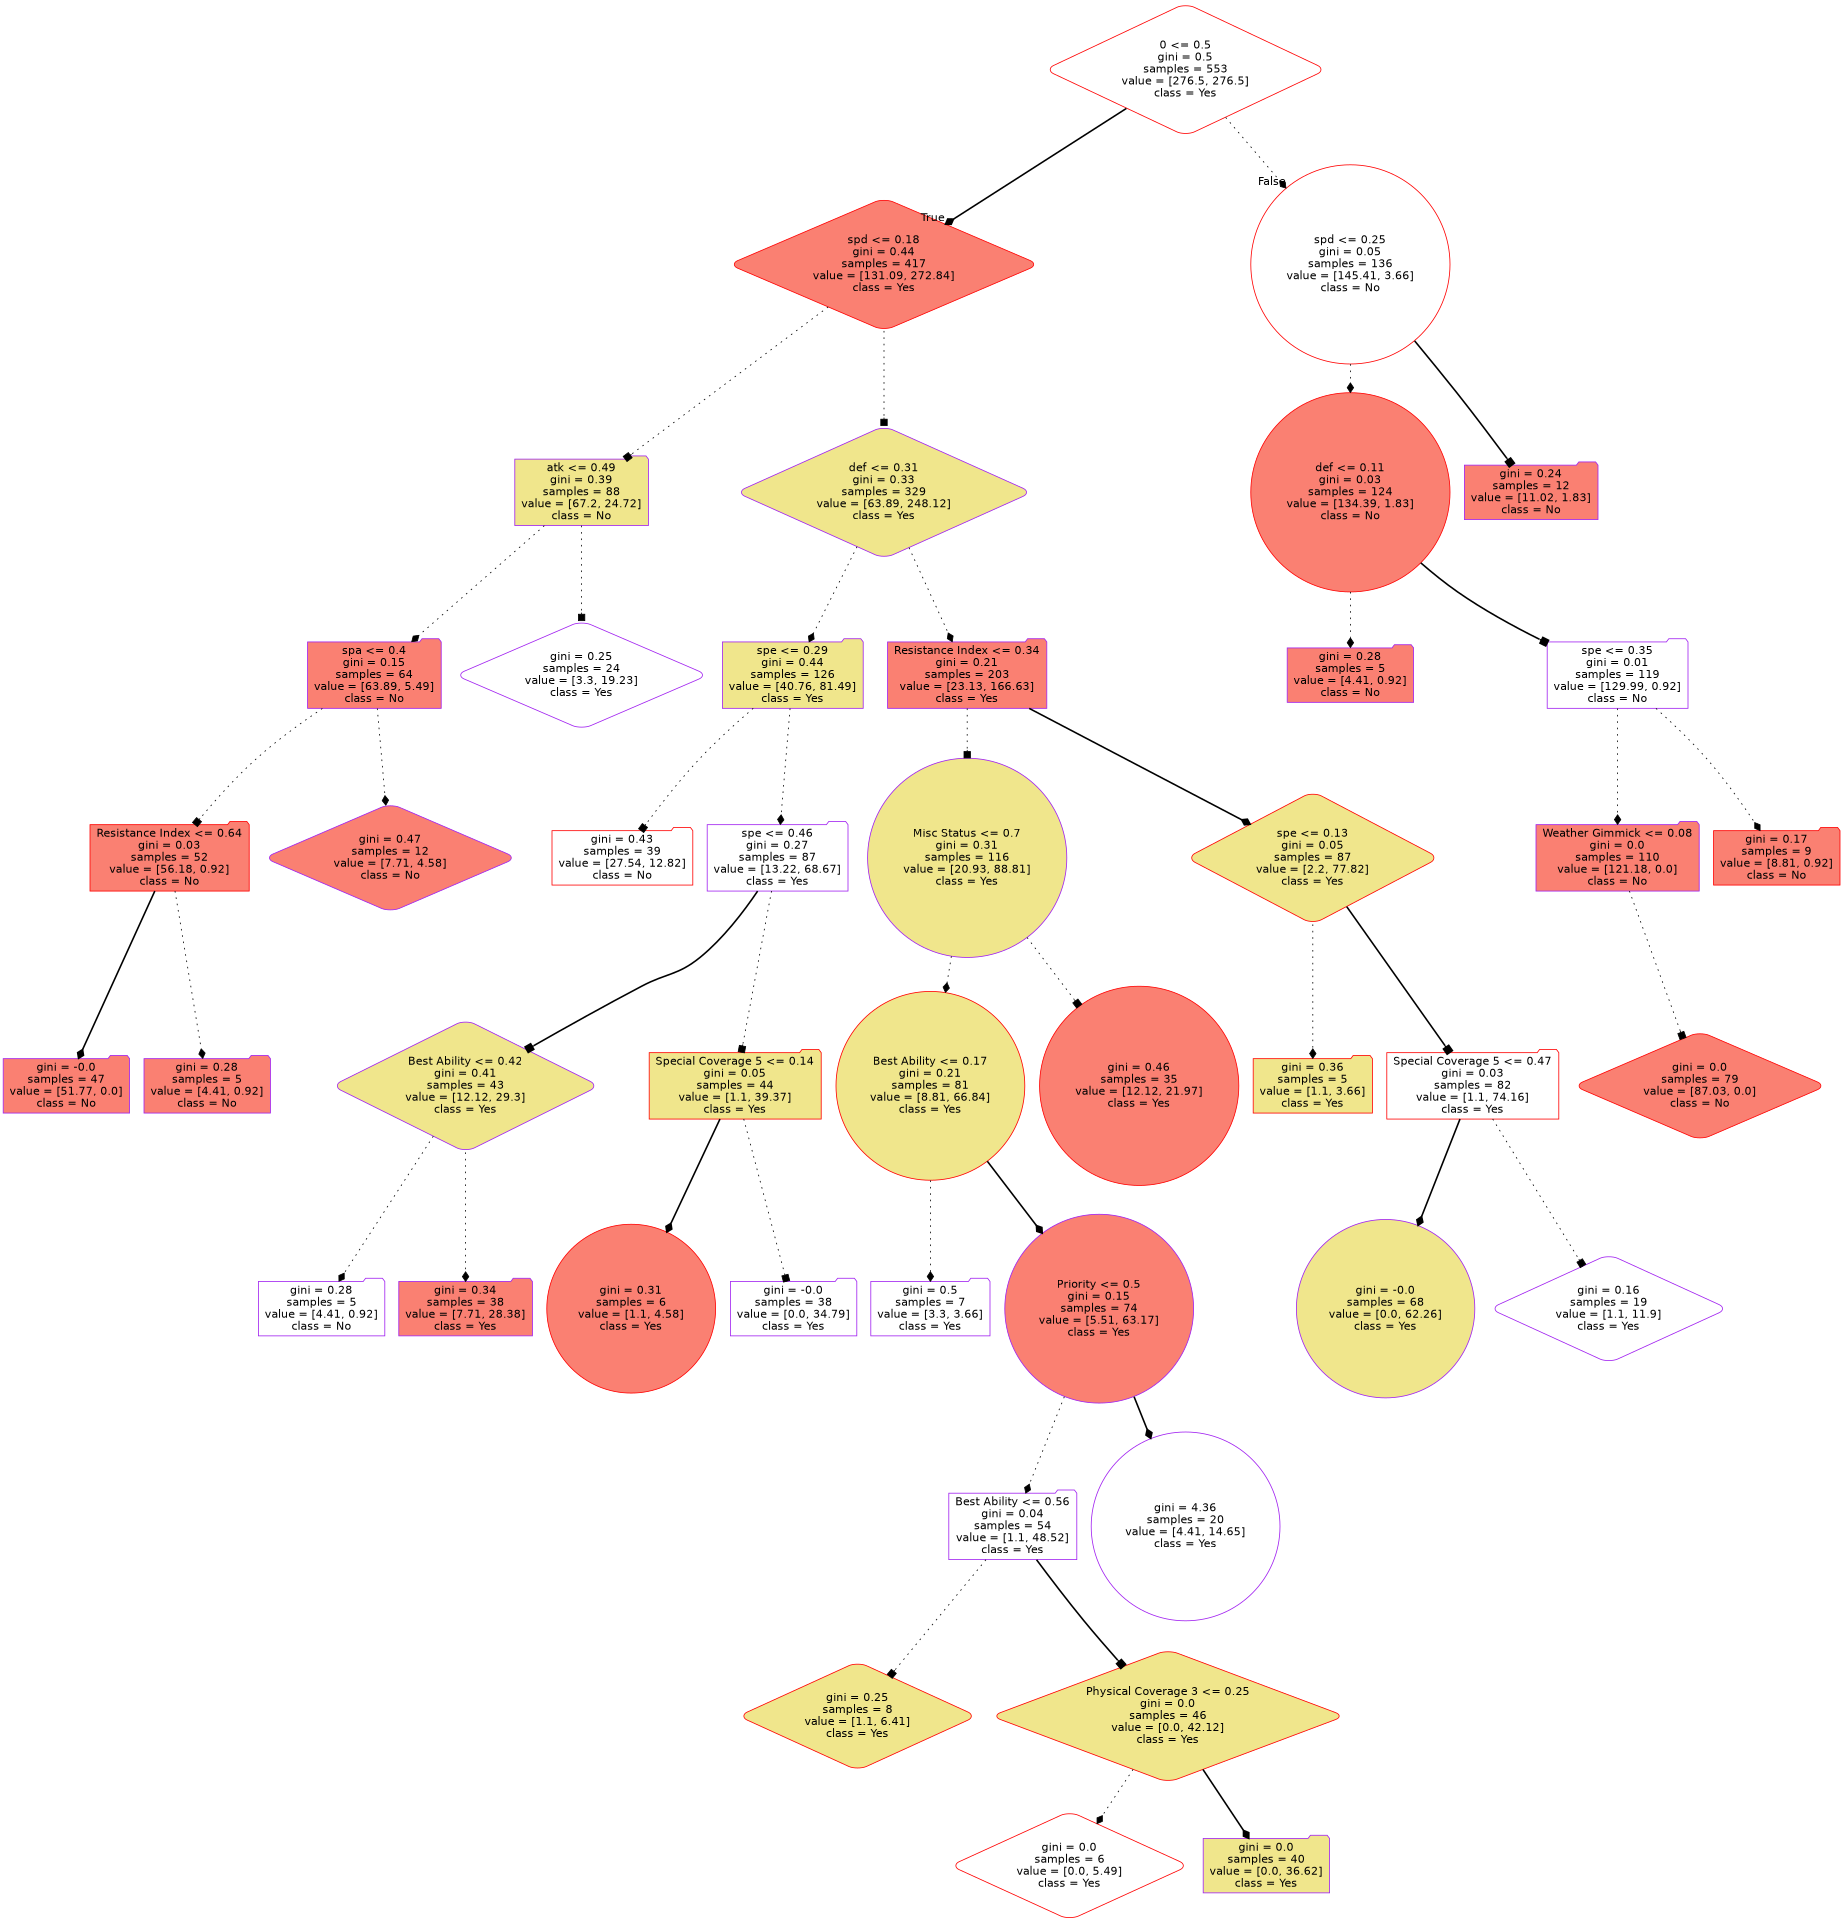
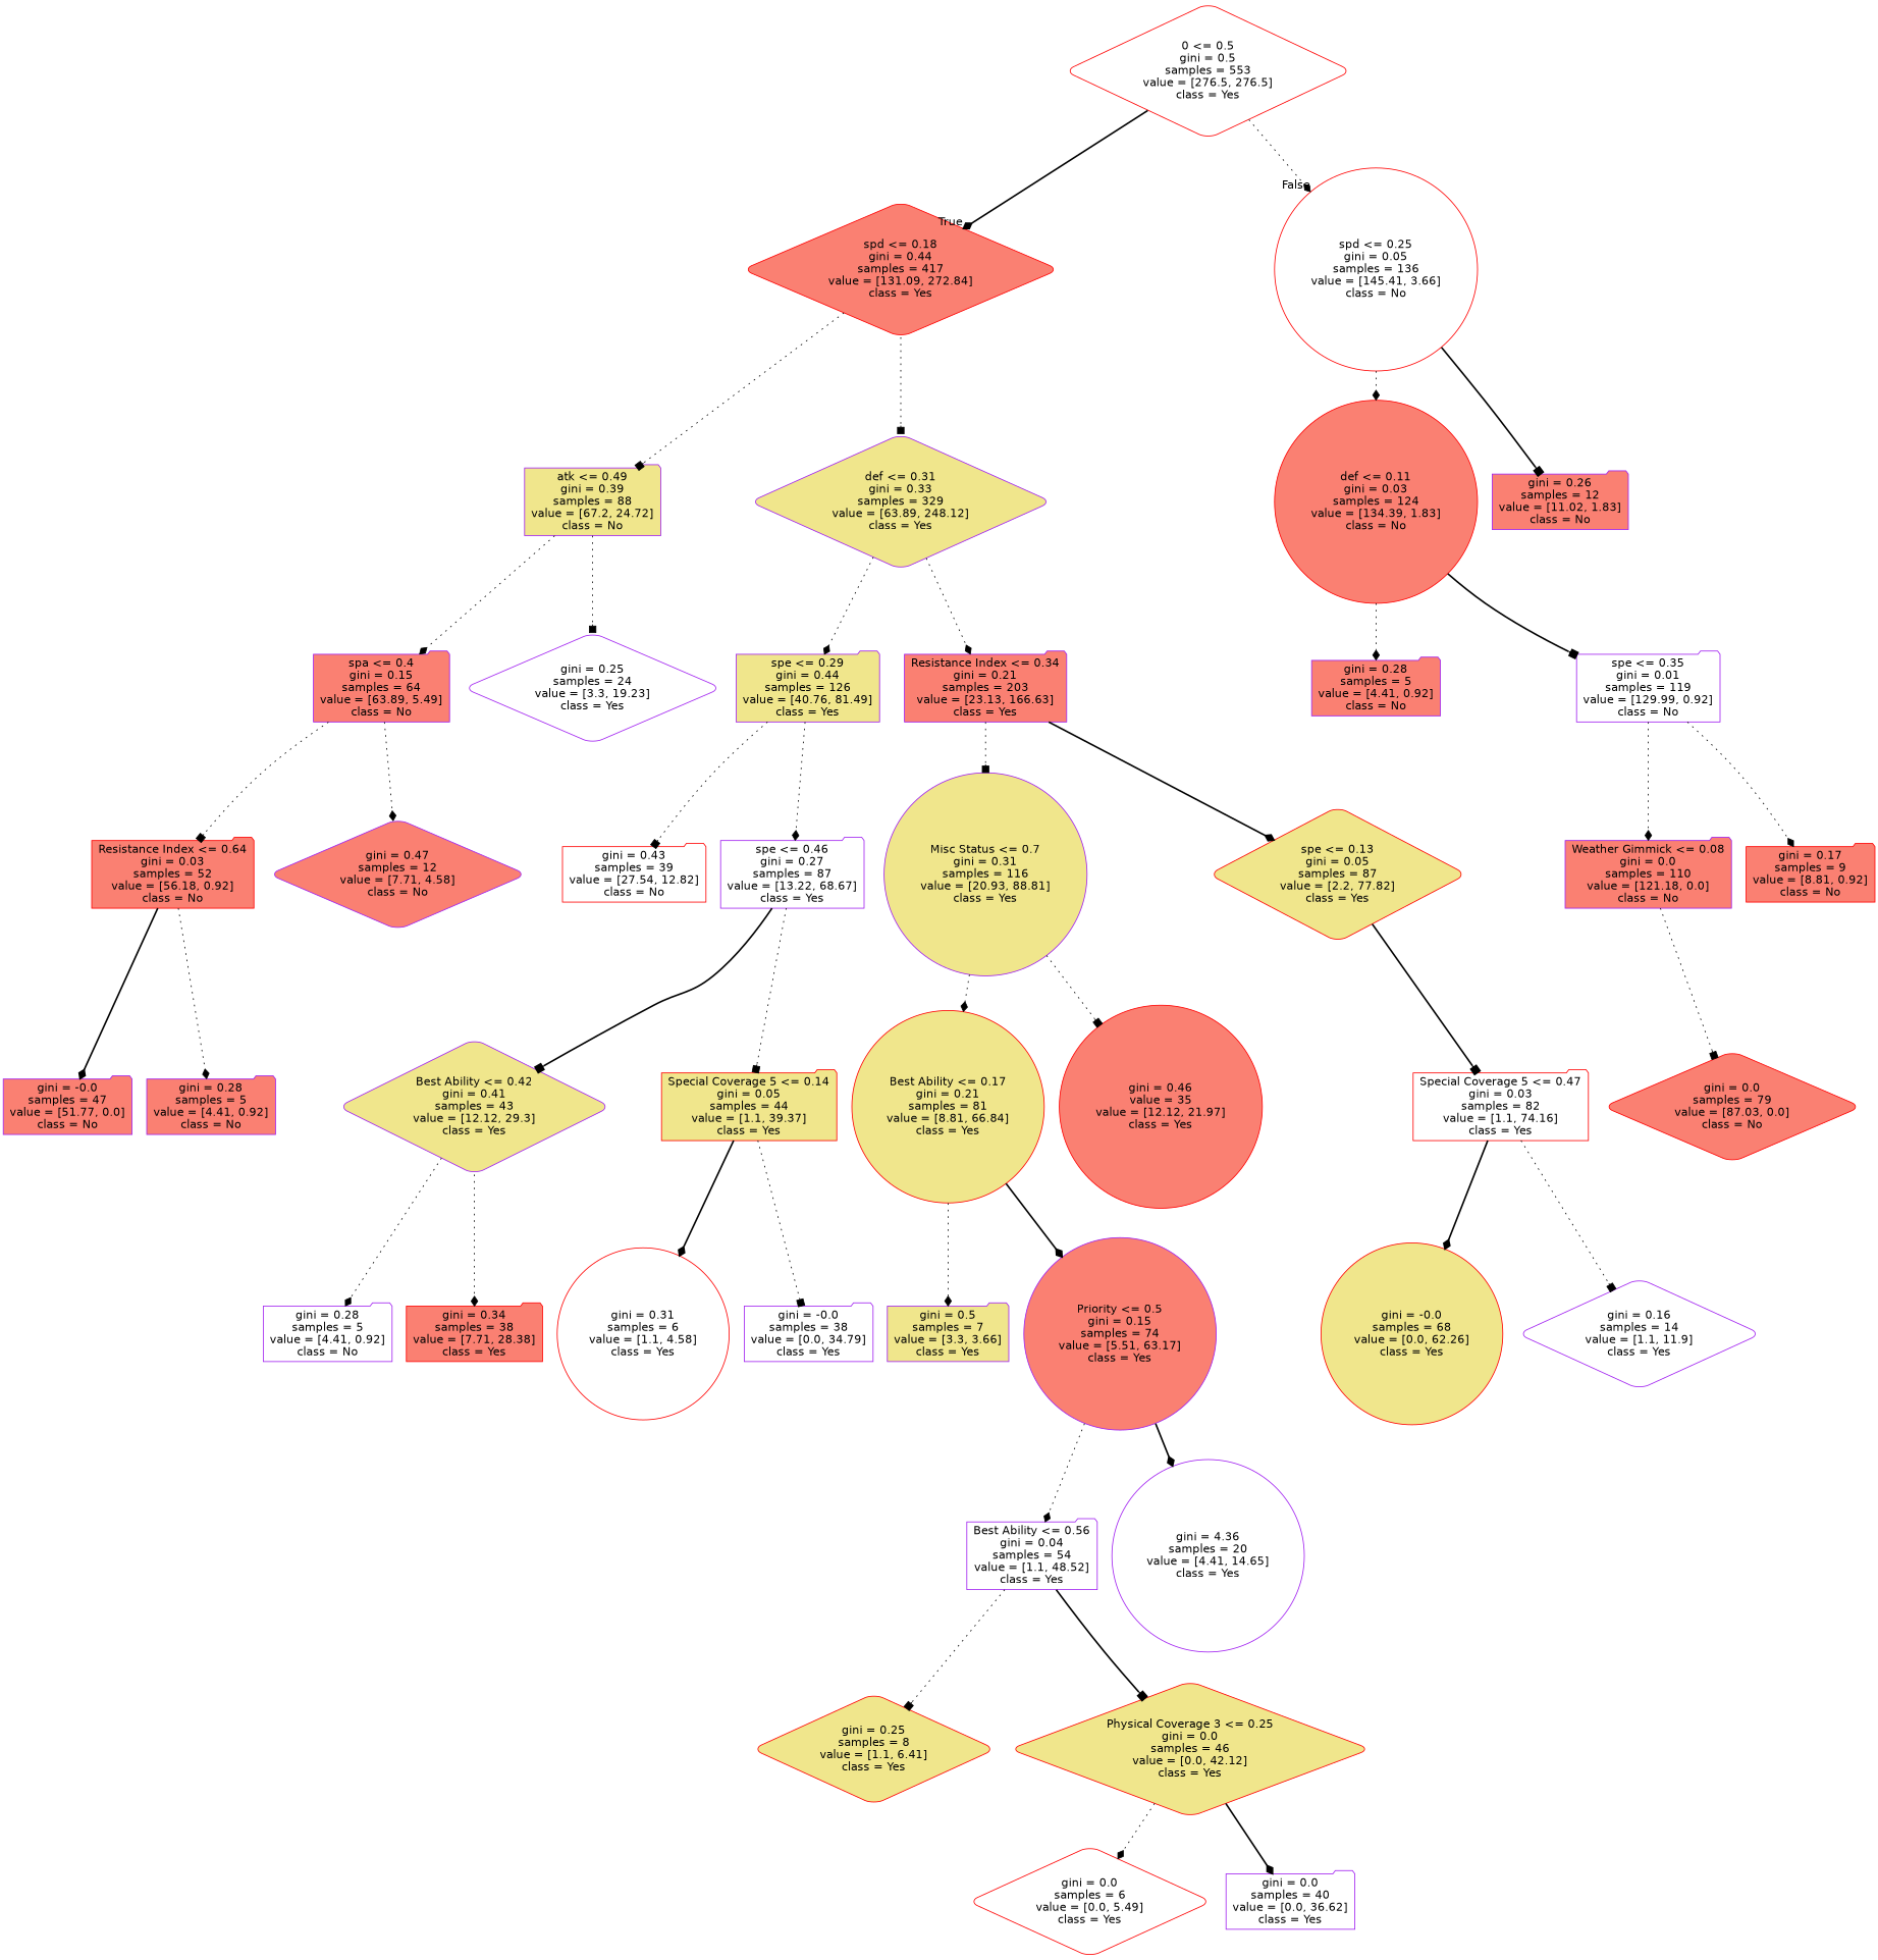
  digraph {
    node [color=purple fillcolor=salmon fontname=helvetica shape=folder style="filled, rounded"]
    edge [arrowhead=diamond fontname=helvetica style=dotted]
    n1 [color=red fillcolor=white label="0 <= 0.5\ngini = 0.5\nsamples = 553\nvalue = [276.5, 276.5]\nclass = Yes" shape=diamond]
    n2 [color=red label="spd <= 0.18\ngini = 0.44\nsamples = 417\nvalue = [131.09, 272.84]\nclass = Yes" shape=diamond]
    n3 [color=red fillcolor=white label="spd <= 0.25\ngini = 0.05\nsamples = 136\nvalue = [145.41, 3.66]\nclass = No" shape=circle]
    n4 [fillcolor=khaki label="atk <= 0.49\ngini = 0.39\nsamples = 88\nvalue = [67.2, 24.72]\nclass = No"]
    n5 [fillcolor=khaki label="def <= 0.31\ngini = 0.33\nsamples = 329\nvalue = [63.89, 248.12]\nclass = Yes" shape=diamond]
    n6 [color=red label="def <= 0.11\ngini = 0.03\nsamples = 124\nvalue = [134.39, 1.83]\nclass = No" shape=circle]
-   n7 [label="gini = 0.24\nsamples = 12\nvalue = [11.02, 1.83]\nclass = No"]
+   n7 [label="gini = 0.26\nsamples = 12\nvalue = [11.02, 1.83]\nclass = No"]
    n8 [label="spa <= 0.4\ngini = 0.15\nsamples = 64\nvalue = [63.89, 5.49]\nclass = No"]
    n9 [fillcolor=white label="gini = 0.25\nsamples = 24\nvalue = [3.3, 19.23]\nclass = Yes" shape=diamond]
    n10 [fillcolor=khaki label="spe <= 0.29\ngini = 0.44\nsamples = 126\nvalue = [40.76, 81.49]\nclass = Yes"]
    n11 [label="Resistance Index <= 0.34\ngini = 0.21\nsamples = 203\nvalue = [23.13, 166.63]\nclass = Yes"]
    n12 [color=red label="Resistance Index <= 0.64\ngini = 0.03\nsamples = 52\nvalue = [56.18, 0.92]\nclass = No"]
    n13 [label="gini = 0.47\nsamples = 12\nvalue = [7.71, 4.58]\nclass = No" shape=diamond]
    n14 [label="gini = -0.0\nsamples = 47\nvalue = [51.77, 0.0]\nclass = No"]
    n15 [label="gini = 0.28\nsamples = 5\nvalue = [4.41, 0.92]\nclass = No"]
    n16 [color=red fillcolor=white label="gini = 0.43\nsamples = 39\nvalue = [27.54, 12.82]\nclass = No"]
    n17 [fillcolor=white label="spe <= 0.46\ngini = 0.27\nsamples = 87\nvalue = [13.22, 68.67]\nclass = Yes"]
    n18 [fillcolor=khaki label="Misc Status <= 0.7\ngini = 0.31\nsamples = 116\nvalue = [20.93, 88.81]\nclass = Yes" shape=circle]
    n19 [color=red fillcolor=khaki label="spe <= 0.13\ngini = 0.05\nsamples = 87\nvalue = [2.2, 77.82]\nclass = Yes" shape=diamond]
    n20 [fillcolor=khaki label="Best Ability <= 0.42\ngini = 0.41\nsamples = 43\nvalue = [12.12, 29.3]\nclass = Yes" shape=diamond]
    n21 [color=red fillcolor=khaki label="Special Coverage 5 <= 0.14\ngini = 0.05\nsamples = 44\nvalue = [1.1, 39.37]\nclass = Yes"]
    n22 [fillcolor=white label="gini = 0.28\nsamples = 5\nvalue = [4.41, 0.92]\nclass = No"]
-   n23 [label="gini = 0.34\nsamples = 38\nvalue = [7.71, 28.38]\nclass = Yes"]
-   n24 [color=red label="gini = 0.31\nsamples = 6\nvalue = [1.1, 4.58]\nclass = Yes" shape=circle]
+   n23 [color=red label="gini = 0.34\nsamples = 38\nvalue = [7.71, 28.38]\nclass = Yes"]
+   n24 [color=red fillcolor=white label="gini = 0.31\nsamples = 6\nvalue = [1.1, 4.58]\nclass = Yes" shape=circle]
    n25 [fillcolor=white label="gini = -0.0\nsamples = 38\nvalue = [0.0, 34.79]\nclass = Yes"]
    n26 [color=red fillcolor=khaki label="Best Ability <= 0.17\ngini = 0.21\nsamples = 81\nvalue = [8.81, 66.84]\nclass = Yes" shape=circle]
-   n27 [color=red label="gini = 0.46\nsamples = 35\nvalue = [12.12, 21.97]\nclass = Yes" shape=circle]
-   n28 [color=red fillcolor=khaki label="gini = 0.36\nsamples = 5\nvalue = [1.1, 3.66]\nclass = Yes"]
+   n27 [color=red label="gini = 0.46\nvalue = 35\nvalue = [12.12, 21.97]\nclass = Yes" shape=circle]
    n29 [color=red fillcolor=white label="Special Coverage 5 <= 0.47\ngini = 0.03\nsamples = 82\nvalue = [1.1, 74.16]\nclass = Yes"]
-   n30 [fillcolor=white label="gini = 0.5\nsamples = 7\nvalue = [3.3, 3.66]\nclass = Yes"]
+   n30 [fillcolor=khaki label="gini = 0.5\nsamples = 7\nvalue = [3.3, 3.66]\nclass = Yes"]
    n31 [label="Priority <= 0.5\ngini = 0.15\nsamples = 74\nvalue = [5.51, 63.17]\nclass = Yes" shape=circle]
    n32 [fillcolor=white label="Best Ability <= 0.56\ngini = 0.04\nsamples = 54\nvalue = [1.1, 48.52]\nclass = Yes"]
    n33 [fillcolor=white label="gini = 4.36\nsamples = 20\nvalue = [4.41, 14.65]\nclass = Yes" shape=circle]
    n34 [color=red fillcolor=khaki label="gini = 0.25\nsamples = 8\nvalue = [1.1, 6.41]\nclass = Yes" shape=diamond]
    n35 [color=red fillcolor=khaki label="Physical Coverage 3 <= 0.25\ngini = 0.0\nsamples = 46\nvalue = [0.0, 42.12]\nclass = Yes" shape=diamond]
    n36 [color=red fillcolor=white label="gini = 0.0\nsamples = 6\nvalue = [0.0, 5.49]\nclass = Yes" shape=diamond]
-   n37 [fillcolor=khaki label="gini = 0.0\nsamples = 40\nvalue = [0.0, 36.62]\nclass = Yes"]
-   n38 [fillcolor=khaki label="gini = -0.0\nsamples = 68\nvalue = [0.0, 62.26]\nclass = Yes" shape=circle]
-   n39 [fillcolor=white label="gini = 0.16\nsamples = 19\nvalue = [1.1, 11.9]\nclass = Yes" shape=diamond]
+   n37 [fillcolor=white label="gini = 0.0\nsamples = 40\nvalue = [0.0, 36.62]\nclass = Yes"]
+   n38 [color=red fillcolor=khaki label="gini = -0.0\nsamples = 68\nvalue = [0.0, 62.26]\nclass = Yes" shape=circle]
+   n39 [fillcolor=white label="gini = 0.16\nsamples = 14\nvalue = [1.1, 11.9]\nclass = Yes" shape=diamond]
    n40 [label="gini = 0.28\nsamples = 5\nvalue = [4.41, 0.92]\nclass = No"]
    n41 [fillcolor=white label="spe <= 0.35\ngini = 0.01\nsamples = 119\nvalue = [129.99, 0.92]\nclass = No"]
    n42 [label="Weather Gimmick <= 0.08\ngini = 0.0\nsamples = 110\nvalue = [121.18, 0.0]\nclass = No"]
    n43 [color=red label="gini = 0.17\nsamples = 9\nvalue = [8.81, 0.92]\nclass = No"]
    n44 [color=red label="gini = 0.0\nsamples = 79\nvalue = [87.03, 0.0]\nclass = No" shape=diamond]
    n1 -> n2 [headlabel=True labelangle=45 labeldistance=2.5 style=bold]
    n1 -> n3 [headlabel=False labelangle=-45 labeldistance=2.5]
    n2 -> n4 [arrowhead=box]
    n2 -> n5 [arrowhead=box]
    n3 -> n6
    n3 -> n7 [arrowhead=box style=bold]
    n4 -> n8
    n4 -> n9 [arrowhead=box]
    n5 -> n10
    n5 -> n11
    n6 -> n40
    n6 -> n41 [arrowhead=box style=bold]
    n8 -> n12 [arrowhead=box]
    n8 -> n13
    n10 -> n16 [arrowhead=box]
    n10 -> n17
    n11 -> n18 [arrowhead=box]
    n11 -> n19 [style=bold]
    n12 -> n14 [style=bold]
    n12 -> n15
    n17 -> n20 [arrowhead=box style=bold]
    n17 -> n21 [arrowhead=box]
    n18 -> n26
    n18 -> n27 [arrowhead=box]
-   n19 -> n28
    n19 -> n29 [arrowhead=box style=bold]
    n20 -> n22
    n20 -> n23
    n21 -> n24 [style=bold]
    n21 -> n25 [arrowhead=box]
    n26 -> n30
    n26 -> n31 [style=bold]
    n29 -> n38 [style=bold]
    n29 -> n39 [arrowhead=box]
    n31 -> n32
    n31 -> n33 [style=bold]
    n32 -> n34 [arrowhead=box]
    n32 -> n35 [arrowhead=box style=bold]
    n35 -> n36
    n35 -> n37 [style=bold]
    n41 -> n42
    n41 -> n43
    n42 -> n44 [arrowhead=box]
  }
